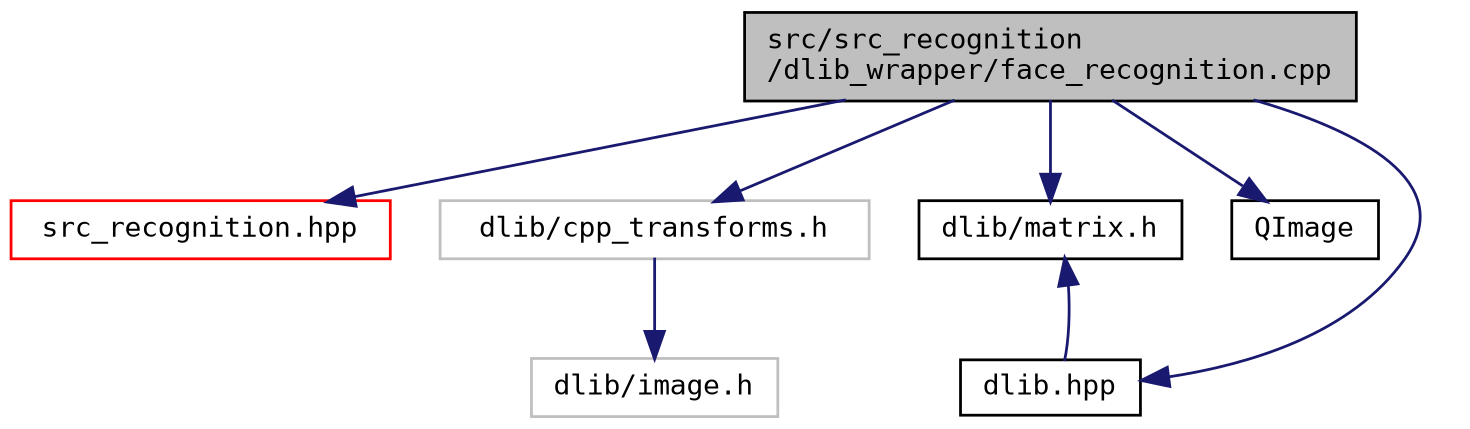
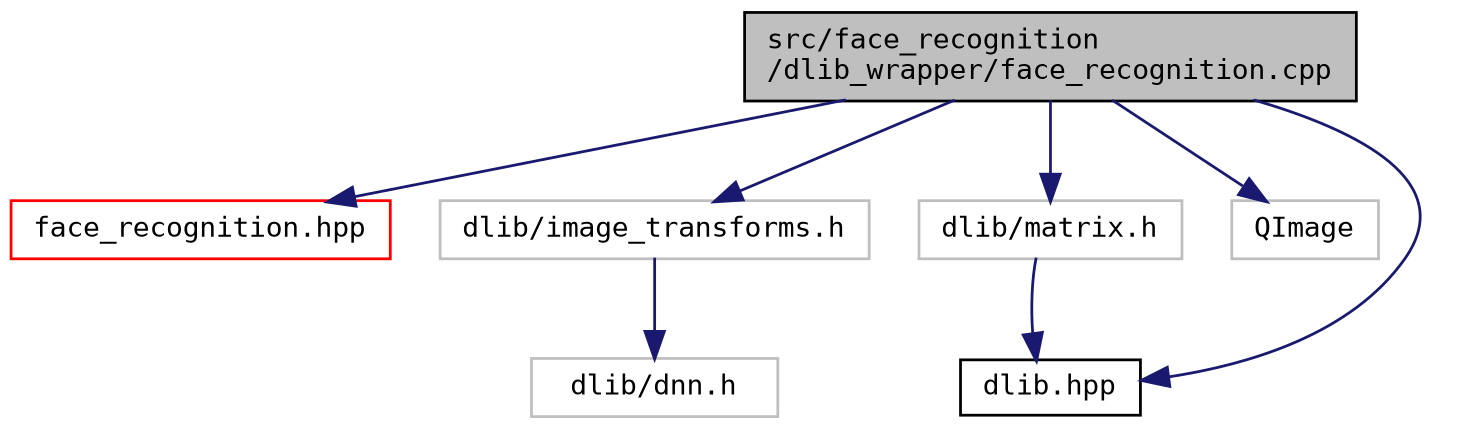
  digraph {
    fontname="DejaVu Sans Mono"
    node [color=grey75 fillcolor=white fontname="DejaVu Sans Mono" fontsize=10 shape=record style=filled]
    edge [color=midnightblue fontname="DejaVu Sans Mono" fontsize=10 labelfontname=Helvetica labelfontsize=10 style=solid]
-   n1 [color=black fillcolor=grey75 fontcolor=black height=0.2 label="src/src_recognition\l/dlib_wrapper/face_recognition.cpp" width=0.4]
-   n2 [color=red height=0.2 label="src_recognition.hpp" width=0.4]
-   n3 [color=black height=0.2 label="dlib/matrix.h" width=0.4]
-   n4 [height=0.2 label="dlib/cpp_transforms.h" width=0.4]
-   n5 [color=black height=0.2 label=QImage width=0.4]
+   n1 [color=black fillcolor=grey75 fontcolor=black height=0.2 label="src/face_recognition\l/dlib_wrapper/face_recognition.cpp" width=0.4]
+   n2 [color=red height=0.2 label="face_recognition.hpp" width=0.4]
+   n3 [height=0.2 label="dlib/matrix.h" width=0.4]
+   n4 [height=0.2 label="dlib/image_transforms.h" width=0.4]
+   n5 [height=0.2 label=QImage width=0.4]
    n6 [color=black height=0.2 label="dlib.hpp" width=0.4]
-   n7 [height=0.2 label="dlib/image.h" width=0.4]
+   n7 [height=0.2 label="dlib/dnn.h" width=0.4]
    n1 -> n2
    n1 -> n3
    n1 -> n4
    n1 -> n5
    n1 -> n6
    n4 -> n7
-   n6 -> n3
+   n3 -> n6
  }
